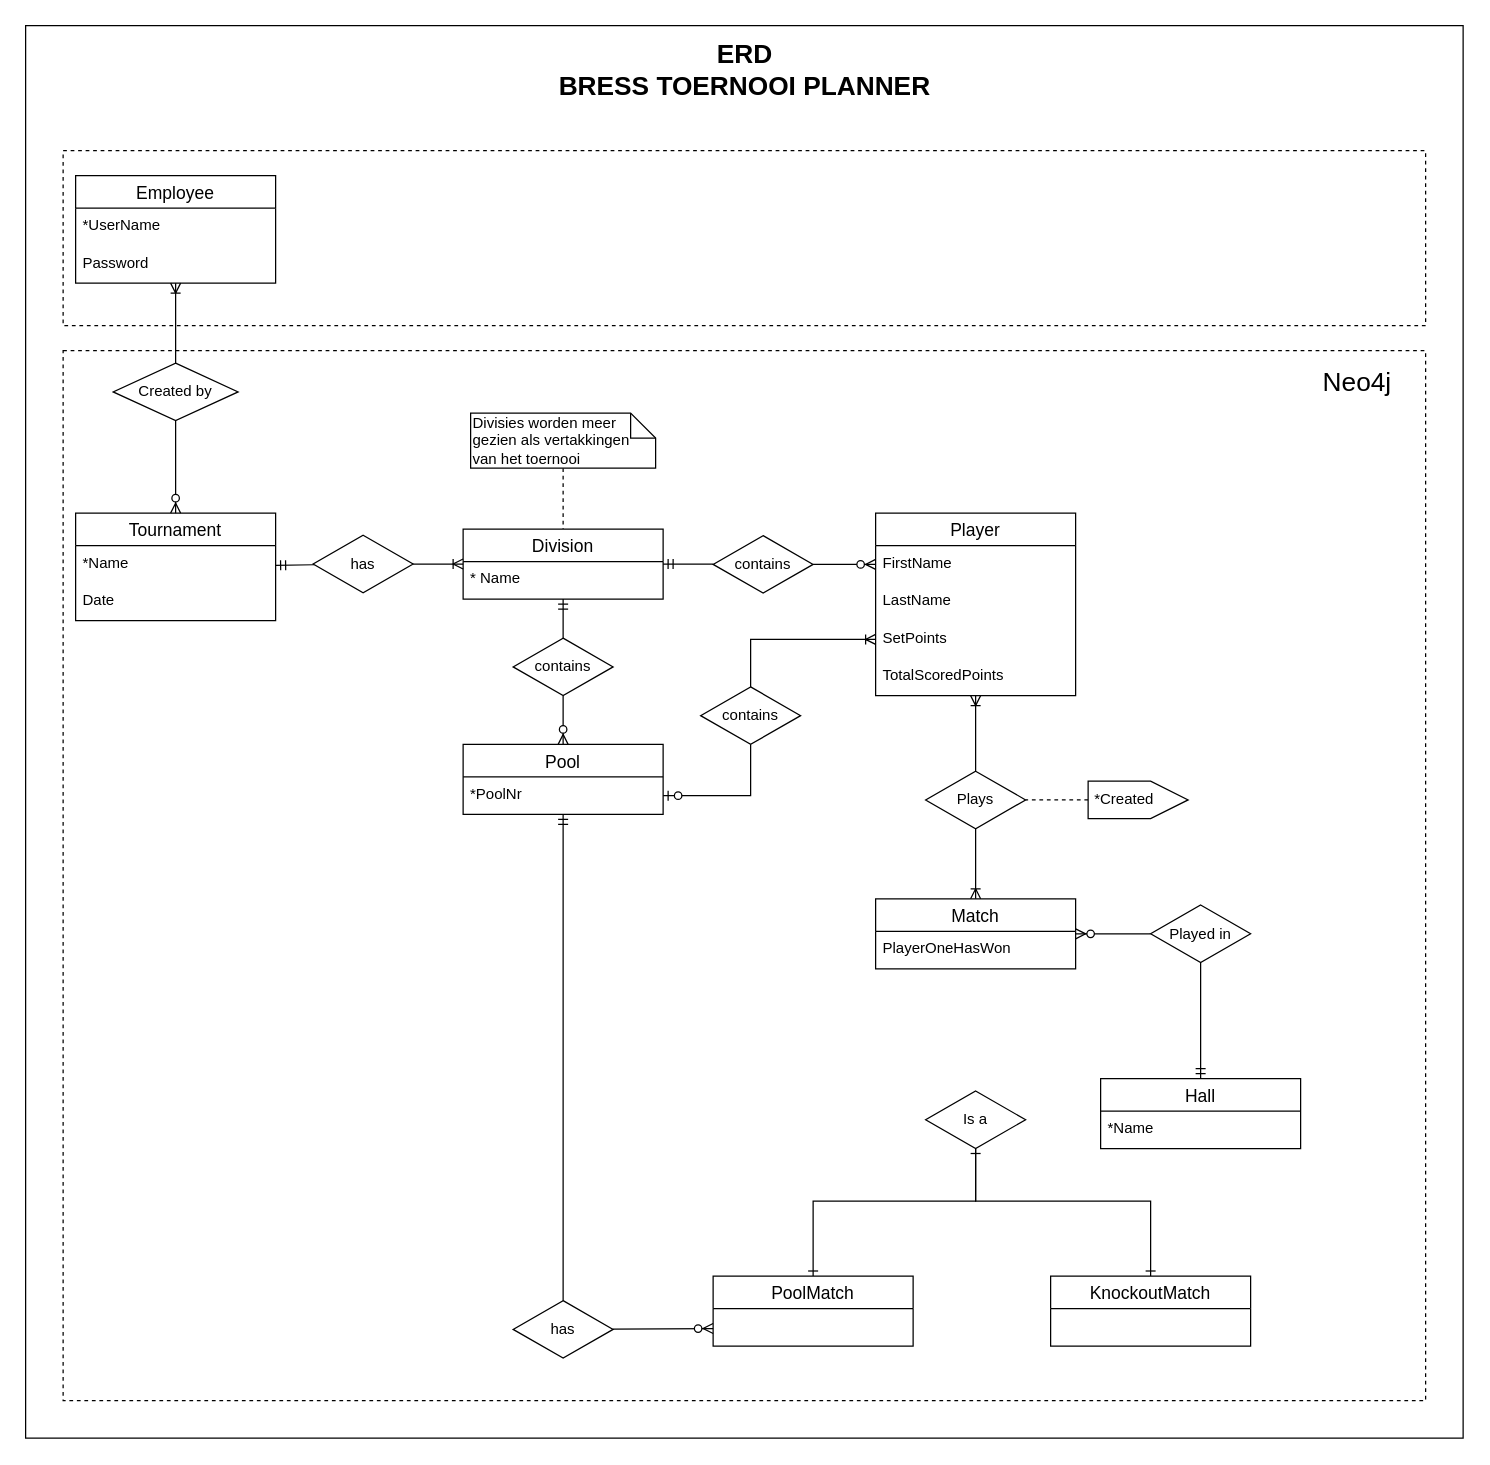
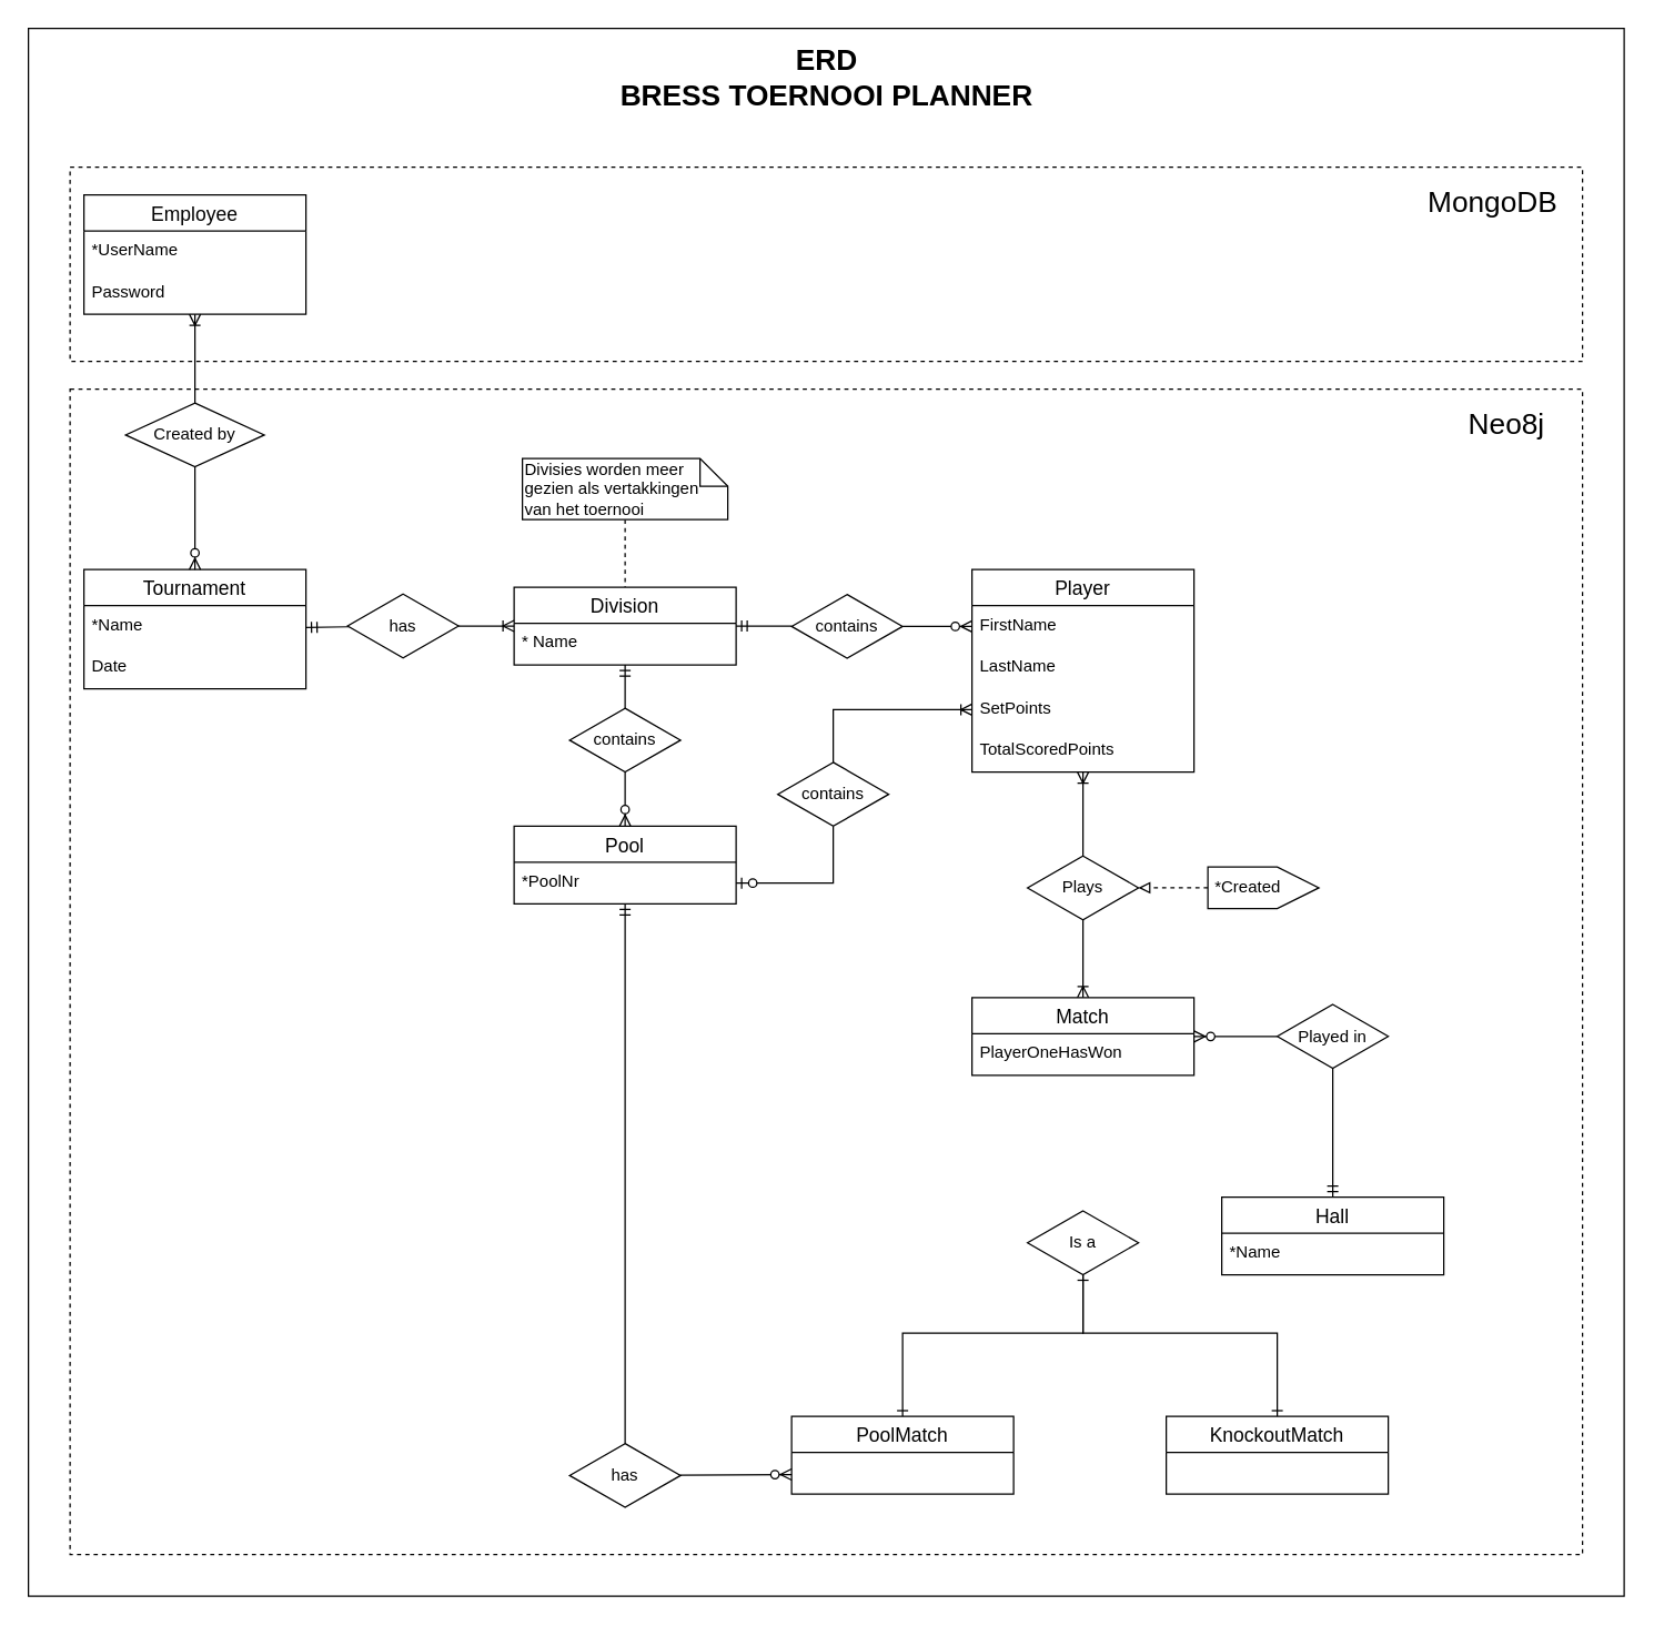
  <mxCell id="0" />
  <mxCell id="1" parent="0" />
  <mxCell id="2" value="" style="rounded=0;whiteSpace=wrap;html=1;fontSize=21;align=left;" vertex="1" parent="1"><mxGeometry x="20" y="20" width="1150" height="1130" as="geometry" /></mxCell>
  <mxCell id="3" value="" style="rounded=0;whiteSpace=wrap;html=1;fontSize=21;align=center;dashed=1;fillColor=none;" vertex="1" parent="1"><mxGeometry x="50" y="120" width="1090" height="140" as="geometry" /></mxCell>
  <mxCell id="4" value="" style="rounded=0;whiteSpace=wrap;html=1;fontSize=21;align=center;dashed=1;fillColor=none;" vertex="1" parent="1"><mxGeometry x="50" y="280" width="1090" height="840" as="geometry" /></mxCell>
  <mxCell id="5" value="Match" style="swimlane;fontStyle=0;childLayout=stackLayout;horizontal=1;startSize=26;horizontalStack=0;resizeParent=1;resizeParentMax=0;resizeLast=0;collapsible=1;marginBottom=0;align=center;fontSize=14;" parent="1" vertex="1"><mxGeometry x="700" y="718.56" width="160" height="56" as="geometry"><mxRectangle x="538" y="400" width="90" height="26" as="alternateBounds" /></mxGeometry></mxCell>
  <mxCell id="6" value="PlayerOneHasWon" style="text;strokeColor=none;fillColor=none;spacingLeft=4;spacingRight=4;overflow=hidden;rotatable=0;points=[[0,0.5],[1,0.5]];portConstraint=eastwest;fontSize=12;" vertex="1" parent="5"><mxGeometry y="26" width="160" height="30" as="geometry" /></mxCell>
  <mxCell id="7" value="Pool" style="swimlane;fontStyle=0;childLayout=stackLayout;horizontal=1;startSize=26;horizontalStack=0;resizeParent=1;resizeParentMax=0;resizeLast=0;collapsible=1;marginBottom=0;align=center;fontSize=14;" parent="1" vertex="1"><mxGeometry y="595" width="160" height="56" as="geometry" x="370" /></mxCell>
  <mxCell id="8" value="*PoolNr" style="text;strokeColor=none;fillColor=none;spacingLeft=4;spacingRight=4;overflow=hidden;rotatable=0;points=[[0,0.5],[1,0.5]];portConstraint=eastwest;fontSize=12;" parent="7" vertex="1"><mxGeometry y="26" width="160" height="30" as="geometry" /></mxCell>
  <mxCell id="9" value="Player" style="swimlane;fontStyle=0;childLayout=stackLayout;horizontal=1;startSize=26;horizontalStack=0;resizeParent=1;resizeParentMax=0;resizeLast=0;collapsible=1;marginBottom=0;align=center;fontSize=14;" parent="1" vertex="1"><mxGeometry x="700" y="410" width="160" height="146" as="geometry" /></mxCell>
  <mxCell id="10" value="FirstName" style="text;strokeColor=none;fillColor=none;spacingLeft=4;spacingRight=4;overflow=hidden;rotatable=0;points=[[0,0.5],[1,0.5]];portConstraint=eastwest;fontSize=12;" parent="9" vertex="1"><mxGeometry y="26" width="160" height="30" as="geometry" /></mxCell>
  <mxCell id="11" value="LastName" style="text;strokeColor=none;fillColor=none;spacingLeft=4;spacingRight=4;overflow=hidden;rotatable=0;points=[[0,0.5],[1,0.5]];portConstraint=eastwest;fontSize=12;" parent="9" vertex="1"><mxGeometry y="56" width="160" height="30" as="geometry" /></mxCell>
  <mxCell id="12" value="SetPoints" style="text;strokeColor=none;fillColor=none;spacingLeft=4;spacingRight=4;overflow=hidden;rotatable=0;points=[[0,0.5],[1,0.5]];portConstraint=eastwest;fontSize=12;" parent="9" vertex="1"><mxGeometry y="86" width="160" height="30" as="geometry" /></mxCell>
  <mxCell id="13" value="TotalScoredPoints" style="text;strokeColor=none;fillColor=none;spacingLeft=4;spacingRight=4;overflow=hidden;rotatable=0;points=[[0,0.5],[1,0.5]];portConstraint=eastwest;fontSize=12;" parent="9" vertex="1"><mxGeometry y="116" width="160" height="30" as="geometry" /></mxCell>
  <mxCell id="14" style="edgeStyle=none;rounded=0;orthogonalLoop=1;jettySize=auto;html=1;startArrow=none;startFill=0;endArrow=ERoneToMany;endFill=0;" parent="1" source="16" edge="1" target="9"><mxGeometry relative="1" as="geometry"><mxPoint x="780.32" y="586" as="targetPoint" /></mxGeometry></mxCell>
  <mxCell id="15" style="edgeStyle=none;rounded=0;orthogonalLoop=1;jettySize=auto;html=1;entryX=0.5;entryY=0;entryDx=0;entryDy=0;startArrow=none;startFill=0;endArrow=ERoneToMany;endFill=0;" parent="1" source="16" target="5" edge="1"><mxGeometry relative="1" as="geometry" /></mxCell>
  <mxCell id="16" value="Plays" style="rhombus;whiteSpace=wrap;html=1;" parent="1" vertex="1"><mxGeometry x="740" y="616.44" width="80" height="46" as="geometry" /></mxCell>
  <mxCell id="17" style="rounded=0;orthogonalLoop=1;jettySize=auto;html=1;endArrow=ERoneToMany;endFill=0;" parent="1" source="18" target="54" edge="1"><mxGeometry relative="1" as="geometry" /></mxCell>
  <mxCell id="18" value="Created by" style="rhombus;whiteSpace=wrap;html=1;" parent="1" vertex="1"><mxGeometry x="90" y="290" width="100" height="46" as="geometry" /></mxCell>
  <mxCell id="19" style="edgeStyle=none;rounded=0;orthogonalLoop=1;jettySize=auto;html=1;entryX=0.5;entryY=0;entryDx=0;entryDy=0;startArrow=none;startFill=0;endArrow=ERzeroToMany;endFill=1;" parent="1" source="21" target="7" edge="1"><mxGeometry relative="1" as="geometry" /></mxCell>
  <mxCell id="20" style="edgeStyle=none;rounded=0;orthogonalLoop=1;jettySize=auto;html=1;entryX=0.5;entryY=1;entryDx=0;entryDy=0;startArrow=none;startFill=0;endArrow=ERmandOne;endFill=0;" parent="1" source="21" target="22" edge="1"><mxGeometry relative="1" as="geometry" /></mxCell>
  <mxCell id="21" value="contains" style="rhombus;whiteSpace=wrap;html=1;" parent="1" vertex="1"><mxGeometry x="410" y="510" width="80" height="46" as="geometry" /></mxCell>
  <mxCell id="22" value="Division" style="swimlane;fontStyle=0;childLayout=stackLayout;horizontal=1;startSize=26;horizontalStack=0;resizeParent=1;resizeParentMax=0;resizeLast=0;collapsible=1;marginBottom=0;align=center;fontSize=14;" parent="1" vertex="1"><mxGeometry y="422.7" width="160" height="56" as="geometry" x="370" /></mxCell>
  <mxCell id="23" value="* Name" style="text;strokeColor=none;fillColor=none;spacingLeft=4;spacingRight=4;overflow=hidden;rotatable=0;points=[[0,0.5],[1,0.5]];portConstraint=eastwest;fontSize=12;" parent="22" vertex="1"><mxGeometry y="26" width="160" height="30" as="geometry" /></mxCell>
  <mxCell id="24" style="edgeStyle=none;rounded=0;orthogonalLoop=1;jettySize=auto;html=1;startArrow=none;startFill=0;endArrow=ERoneToMany;endFill=0;" parent="1" source="25" target="22" edge="1"><mxGeometry relative="1" as="geometry" /></mxCell>
  <mxCell id="25" value="has" style="rhombus;whiteSpace=wrap;html=1;" parent="1" vertex="1"><mxGeometry x="250" y="427.7" width="80" height="46" as="geometry" /></mxCell>
  <mxCell id="26" style="edgeStyle=none;rounded=0;orthogonalLoop=1;jettySize=auto;html=1;entryX=1;entryY=0.5;entryDx=0;entryDy=0;startArrow=none;startFill=0;endArrow=ERmandOne;endFill=0;" parent="1" source="28" target="22" edge="1"><mxGeometry relative="1" as="geometry" /></mxCell>
  <mxCell id="27" style="edgeStyle=none;rounded=0;orthogonalLoop=1;jettySize=auto;html=1;entryX=0;entryY=0.5;entryDx=0;entryDy=0;startArrow=none;startFill=0;endArrow=ERzeroToMany;endFill=1;" parent="1" source="28" target="10" edge="1"><mxGeometry relative="1" as="geometry" /></mxCell>
  <mxCell id="28" value="contains" style="rhombus;whiteSpace=wrap;html=1;" parent="1" vertex="1"><mxGeometry x="570" y="428" width="80" height="46" as="geometry" /></mxCell>
- <mxCell id="29" style="edgeStyle=none;rounded=0;orthogonalLoop=1;jettySize=auto;html=1;entryX=1;entryY=0.5;entryDx=0;entryDy=0;startArrow=none;startFill=0;endArrow=none;endFill=0;dashed=1;" parent="1" source="30" target="16" edge="1"><mxGeometry relative="1" as="geometry" /></mxCell>
+ <mxCell id="29" style="edgeStyle=none;rounded=0;orthogonalLoop=1;jettySize=auto;html=1;entryX=1;entryY=0.5;entryDx=0;entryDy=0;startArrow=none;startFill=0;endArrow=block;endFill=0;dashed=1;" parent="1" source="30" target="16" edge="1"><mxGeometry relative="1" as="geometry" /></mxCell>
  <mxCell id="30" value="&lt;font&gt;&lt;font style=&quot;font-size: 12px&quot;&gt;&amp;nbsp;*Created&lt;/font&gt;&lt;br&gt;&lt;/font&gt;" style="shape=offPageConnector;whiteSpace=wrap;html=1;direction=north;align=left;" parent="1" vertex="1"><mxGeometry x="870" y="624.44" width="80" height="30" as="geometry" /></mxCell>
  <mxCell id="31" style="edgeStyle=none;rounded=0;orthogonalLoop=1;jettySize=auto;html=1;entryX=0;entryY=0.5;entryDx=0;entryDy=0;startArrow=none;startFill=0;endArrow=ERoneToMany;endFill=0;" parent="1" source="32" edge="1"><mxGeometry relative="1" as="geometry"><Array as="points"><mxPoint x="600" y="511" /></Array><mxPoint x="700" y="511" as="targetPoint" /></mxGeometry></mxCell>
  <mxCell id="32" value="contains" style="rhombus;whiteSpace=wrap;html=1;" parent="1" vertex="1"><mxGeometry x="560" y="549" width="80" height="46" as="geometry" /></mxCell>
  <mxCell id="33" style="edgeStyle=none;rounded=0;orthogonalLoop=1;jettySize=auto;html=1;entryX=0.5;entryY=1;entryDx=0;entryDy=0;startArrow=ERzeroToOne;startFill=1;endArrow=none;endFill=0;exitX=1;exitY=0.5;exitDx=0;exitDy=0;" parent="1" source="8" target="32" edge="1"><mxGeometry relative="1" as="geometry"><mxPoint x="530" y="636" as="sourcePoint" /><mxPoint x="680" y="480.7" as="targetPoint" /><Array as="points"><mxPoint x="600" y="636" /></Array></mxGeometry></mxCell>
  <mxCell id="34" style="edgeStyle=none;rounded=0;orthogonalLoop=1;jettySize=auto;html=1;startArrow=none;startFill=0;endArrow=ERzeroToMany;endFill=1;entryX=0;entryY=0.75;entryDx=0;entryDy=0;" parent="1" source="36" target="45" edge="1"><mxGeometry relative="1" as="geometry"><mxPoint x="570" y="1091.3" as="targetPoint" /></mxGeometry></mxCell>
  <mxCell id="35" style="edgeStyle=none;rounded=0;orthogonalLoop=1;jettySize=auto;html=1;startArrow=none;startFill=0;endArrow=ERmandOne;endFill=0;" parent="1" source="36" target="8" edge="1"><mxGeometry relative="1" as="geometry"><mxPoint x="450" y="681" as="targetPoint" /></mxGeometry></mxCell>
  <mxCell id="36" value="has" style="rhombus;whiteSpace=wrap;html=1;" parent="1" vertex="1"><mxGeometry x="410" y="1040" width="80" height="46" as="geometry" /></mxCell>
  <mxCell id="37" style="edgeStyle=none;rounded=0;orthogonalLoop=1;jettySize=auto;html=1;startArrow=none;startFill=0;endArrow=none;endFill=0;dashed=1;" parent="1" source="38" target="22" edge="1"><mxGeometry relative="1" as="geometry" /></mxCell>
  <mxCell id="38" value="Divisies worden meer gezien als vertakkingen van het toernooi" style="shape=note;size=20;whiteSpace=wrap;html=1;align=left;" parent="1" vertex="1"><mxGeometry x="376" y="330" width="148" height="44" as="geometry" /></mxCell>
  <mxCell id="39" value="Hall" style="swimlane;fontStyle=0;childLayout=stackLayout;horizontal=1;startSize=26;horizontalStack=0;resizeParent=1;resizeParentMax=0;resizeLast=0;collapsible=1;marginBottom=0;align=center;fontSize=14;" parent="1" vertex="1"><mxGeometry x="880" y="862.3" width="160" height="56" as="geometry" /></mxCell>
  <mxCell id="40" value="*Name" style="text;strokeColor=none;fillColor=none;spacingLeft=4;spacingRight=4;overflow=hidden;rotatable=0;points=[[0,0.5],[1,0.5]];portConstraint=eastwest;fontSize=12;" parent="39" vertex="1"><mxGeometry y="26" width="160" height="30" as="geometry" /></mxCell>
  <mxCell id="41" style="edgeStyle=none;rounded=0;orthogonalLoop=1;jettySize=auto;html=1;entryX=0.5;entryY=0;entryDx=0;entryDy=0;endArrow=ERmandOne;endFill=0;" parent="1" source="43" target="39" edge="1"><mxGeometry relative="1" as="geometry" /></mxCell>
  <mxCell id="42" style="edgeStyle=none;rounded=0;orthogonalLoop=1;jettySize=auto;html=1;endArrow=ERzeroToMany;endFill=1;entryX=1;entryY=0.5;entryDx=0;entryDy=0;" parent="1" source="43" target="5" edge="1"><mxGeometry relative="1" as="geometry"><mxPoint x="860" y="783.3" as="targetPoint" /></mxGeometry></mxCell>
  <mxCell id="43" value="Played in" style="rhombus;whiteSpace=wrap;html=1;" parent="1" vertex="1"><mxGeometry x="920" y="723.56" width="80" height="46" as="geometry" /></mxCell>
  <mxCell id="44" value="KnockoutMatch" style="swimlane;fontStyle=0;childLayout=stackLayout;horizontal=1;startSize=26;horizontalStack=0;resizeParent=1;resizeParentMax=0;resizeLast=0;collapsible=1;marginBottom=0;align=center;fontSize=14;" parent="1" vertex="1"><mxGeometry x="840" y="1020.3" width="160" height="56" as="geometry"><mxRectangle x="538" y="400" width="90" height="26" as="alternateBounds" /></mxGeometry></mxCell>
  <mxCell id="45" value="PoolMatch" style="swimlane;fontStyle=0;childLayout=stackLayout;horizontal=1;startSize=26;horizontalStack=0;resizeParent=1;resizeParentMax=0;resizeLast=0;collapsible=1;marginBottom=0;align=center;fontSize=14;" parent="1" vertex="1"><mxGeometry x="570" y="1020.3" width="160" height="56" as="geometry"><mxRectangle x="538" y="400" width="90" height="26" as="alternateBounds" /></mxGeometry></mxCell>
  <mxCell id="46" style="edgeStyle=none;rounded=0;orthogonalLoop=1;jettySize=auto;html=1;exitX=0.5;exitY=1;exitDx=0;exitDy=0;entryX=0.5;entryY=0;entryDx=0;entryDy=0;startArrow=none;startFill=0;endArrow=ERone;endFill=0;" parent="1" source="48" target="45" edge="1"><mxGeometry relative="1" as="geometry"><Array as="points"><mxPoint x="780" y="960.3" /><mxPoint x="650" y="960.3" /></Array></mxGeometry></mxCell>
  <mxCell id="47" style="edgeStyle=none;rounded=0;orthogonalLoop=1;jettySize=auto;html=1;entryX=0.5;entryY=0;entryDx=0;entryDy=0;startArrow=ERone;startFill=0;endArrow=ERone;endFill=0;exitX=0.5;exitY=1;exitDx=0;exitDy=0;" parent="1" source="48" target="44" edge="1"><mxGeometry relative="1" as="geometry"><Array as="points"><mxPoint x="780" y="960.3" /><mxPoint x="920" y="960.3" /></Array></mxGeometry></mxCell>
  <mxCell id="48" value="Is a" style="rhombus;whiteSpace=wrap;html=1;" parent="1" vertex="1"><mxGeometry x="740" y="872.3" width="80" height="46" as="geometry" /></mxCell>
  <mxCell id="49" style="rounded=0;orthogonalLoop=1;jettySize=auto;html=1;endArrow=ERmandOne;endFill=0;" parent="1" source="25" target="51" edge="1"><mxGeometry relative="1" as="geometry"><mxPoint x="450" y="270" as="targetPoint" /></mxGeometry></mxCell>
  <mxCell id="50" value="&lt;div style=&quot;&quot;&gt;&lt;span&gt;ERD&lt;/span&gt;&lt;/div&gt;&lt;span style=&quot;font-size: 21px&quot;&gt;&lt;div style=&quot;&quot;&gt;&lt;span&gt;BRESS TOERNOOI PLANNER&lt;/span&gt;&lt;/div&gt;&lt;/span&gt;" style="text;html=1;align=center;verticalAlign=middle;resizable=0;points=[];autosize=1;fontSize=21;fontStyle=1" vertex="1" parent="1"><mxGeometry x="440" y="25" width="310" height="60" as="geometry" /></mxCell>
  <mxCell id="51" value="Tournament" style="swimlane;fontStyle=0;childLayout=stackLayout;horizontal=1;startSize=26;horizontalStack=0;resizeParent=1;resizeParentMax=0;resizeLast=0;collapsible=1;marginBottom=0;align=center;fontSize=14;" parent="1" vertex="1"><mxGeometry x="60" y="410" width="160" height="86" as="geometry" /></mxCell>
  <mxCell id="52" value="*Name" style="text;strokeColor=none;fillColor=none;spacingLeft=4;spacingRight=4;overflow=hidden;rotatable=0;points=[[0,0.5],[1,0.5]];portConstraint=eastwest;fontSize=12;" parent="51" vertex="1"><mxGeometry y="26" width="160" height="30" as="geometry" /></mxCell>
  <mxCell id="53" value="Date" style="text;strokeColor=none;fillColor=none;spacingLeft=4;spacingRight=4;overflow=hidden;rotatable=0;points=[[0,0.5],[1,0.5]];portConstraint=eastwest;fontSize=12;" parent="51" vertex="1"><mxGeometry y="56" width="160" height="30" as="geometry" /></mxCell>
  <mxCell id="54" value="Employee" style="swimlane;fontStyle=0;childLayout=stackLayout;horizontal=1;startSize=26;horizontalStack=0;resizeParent=1;resizeParentMax=0;resizeLast=0;collapsible=1;marginBottom=0;align=center;fontSize=14;" parent="1" vertex="1"><mxGeometry x="60" y="140" width="160" height="86" as="geometry" /></mxCell>
  <mxCell id="55" value="*UserName" style="text;strokeColor=none;fillColor=none;spacingLeft=4;spacingRight=4;overflow=hidden;rotatable=0;points=[[0,0.5],[1,0.5]];portConstraint=eastwest;fontSize=12;" parent="54" vertex="1"><mxGeometry y="26" width="160" height="30" as="geometry" /></mxCell>
  <mxCell id="56" value="Password" style="text;strokeColor=none;fillColor=none;spacingLeft=4;spacingRight=4;overflow=hidden;rotatable=0;points=[[0,0.5],[1,0.5]];portConstraint=eastwest;fontSize=12;" parent="54" vertex="1"><mxGeometry y="56" width="160" height="30" as="geometry" /></mxCell>
  <mxCell id="57" style="edgeStyle=none;rounded=0;orthogonalLoop=1;jettySize=auto;html=1;endArrow=ERzeroToMany;endFill=1;" edge="1" parent="1" source="18" target="51"><mxGeometry relative="1" as="geometry"><mxPoint x="140" y="346" as="sourcePoint" /><mxPoint x="140" y="410" as="targetPoint" /></mxGeometry></mxCell>
- <mxCell id="58" value="Neo4j" style="text;html=1;align=center;verticalAlign=middle;resizable=0;points=[];autosize=1;fontSize=21;" vertex="1" parent="1"><mxGeometry x="1050" y="290" width="70" height="30" as="geometry" /></mxCell>
+ <mxCell id="58" value="Neo8j" style="text;html=1;align=center;verticalAlign=middle;resizable=0;points=[];autosize=1;fontSize=21;" vertex="1" parent="1"><mxGeometry x="1050" y="290" width="70" height="30" as="geometry" /></mxCell>
+ <mxCell id="59" value="MongoDB" style="text;html=1;align=center;verticalAlign=middle;resizable=0;points=[];autosize=1;fontSize=21;" vertex="1" parent="1"><mxGeometry x="1020" y="130" width="110" height="30" as="geometry" /></mxCell>
